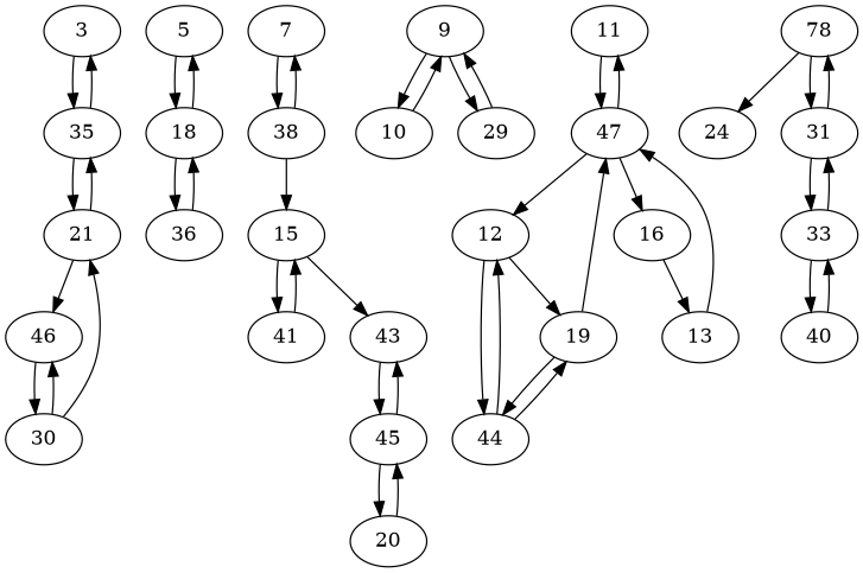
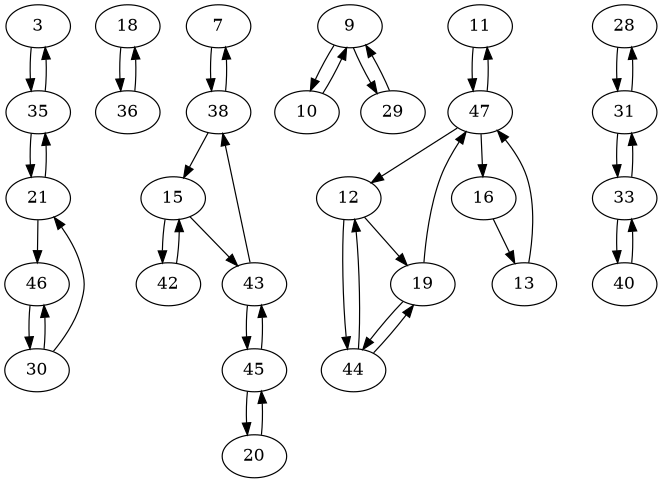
  digraph {
    3
    35
    21
    46
-   5
    18
    36
    7
    38
    15
-   42 [label=41]
+   42
    43
    9
    10
    29
    11
    47
    12
    16
    19
    44
    13
    45
    20
    30
-   28 [label=78]
-   24
+   28
    31
    33
    40
    3 -> 35
    35 -> 3
    35 -> 21
    21 -> 35
    21 -> 46
    46 -> 30
-   5 -> 18
-   18 -> 5
    18 -> 36
    36 -> 18
    7 -> 38
    38 -> 7
    38 -> 15
    15 -> 42
    15 -> 43
    42 -> 15
+   43 -> 38
    43 -> 45
    9 -> 10
    9 -> 29
    10 -> 9
    29 -> 9
    11 -> 47
    47 -> 11
    47 -> 12
    47 -> 16
    12 -> 19
    12 -> 44
    16 -> 13
    19 -> 47
    19 -> 44
    44 -> 12
    44 -> 19
    13 -> 47
    45 -> 43
    45 -> 20
    20 -> 45
    30 -> 21
    30 -> 46
-   28 -> 24
    28 -> 31
    31 -> 28
    31 -> 33
    33 -> 31
    33 -> 40
    40 -> 33
  }
